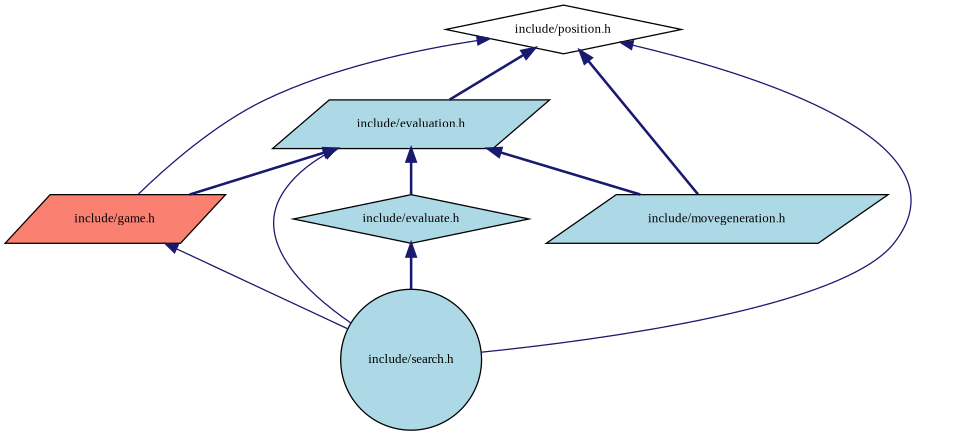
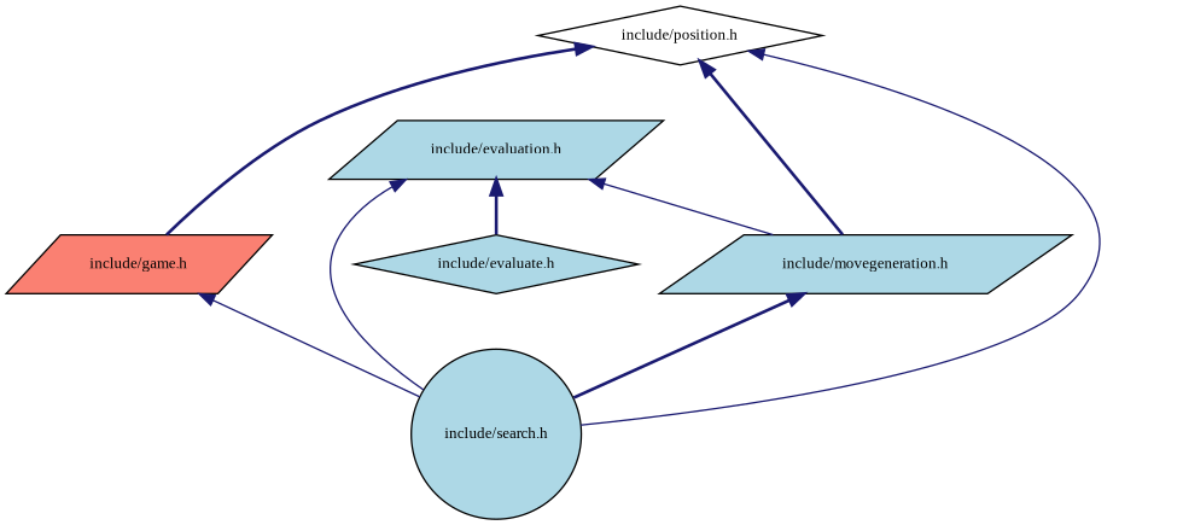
  digraph {
    fontname="Liberation Serif"
    node [color=black fillcolor=lightblue fontname="Liberation Serif" fontsize=10 shape=parallelogram style=filled]
    edge [color=midnightblue dir=back fontname="Liberation Serif" fontsize=10 labelfontname=Helvetica labelfontsize=10 style=bold]
    n1 [fillcolor=white fontcolor=black height=0.2 label="include/position.h" shape=diamond width=0.4]
    n2 [height=0.2 label="include/evaluation.h" width=0.4]
    n3 [fillcolor=salmon height=0.2 label="include/game.h" width=0.4]
    n4 [height=0.2 label="include/search.h" shape=circle width=0.4]
    n5 [height=0.2 label="include/movegeneration.h" width=0.4]
    n6 [height=0.2 label="include/evaluate.h" shape=diamond width=0.4]
-   n1 -> n2
-   n1 -> n3 [style=solid]
+   n1 -> n3
    n1 -> n4 [style=solid]
    n1 -> n5
-   n2 -> n3
    n2 -> n4 [style=solid]
-   n2 -> n5
+   n2 -> n5 [style=solid]
    n2 -> n6
    n3 -> n4 [style=solid]
-   n6 -> n4
+   n5 -> n4
  }
